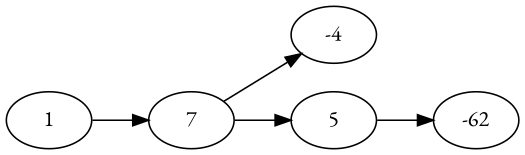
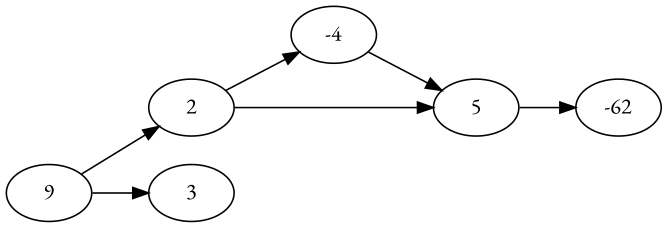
  digraph {
    fontname="EB Garamond"
    rankdir=LR
    node [fontname="EB Garamond"]
    edge [fontname="EB Garamond" heightLimit=10 primaryType=sideStreet secondaryType=none village=exampleVillage]
-   1
-   2 [label=7]
+   1 [label=9]
+   2
+   3
    -4
    5
    n6 [label=-62]
    1 -> 2 [heightLimit=2 secondaryType=tunnel weight=20]
+   1 -> 3 [weight=50]
    2 -> -4 [primaryType=mainStreet weight=30]
    2 -> 5 [primaryType=mainStreet weight=40]
+   -4 -> 5 [weight=10]
    5 -> n6 [primaryType=mainStreet weight=59]
  }
